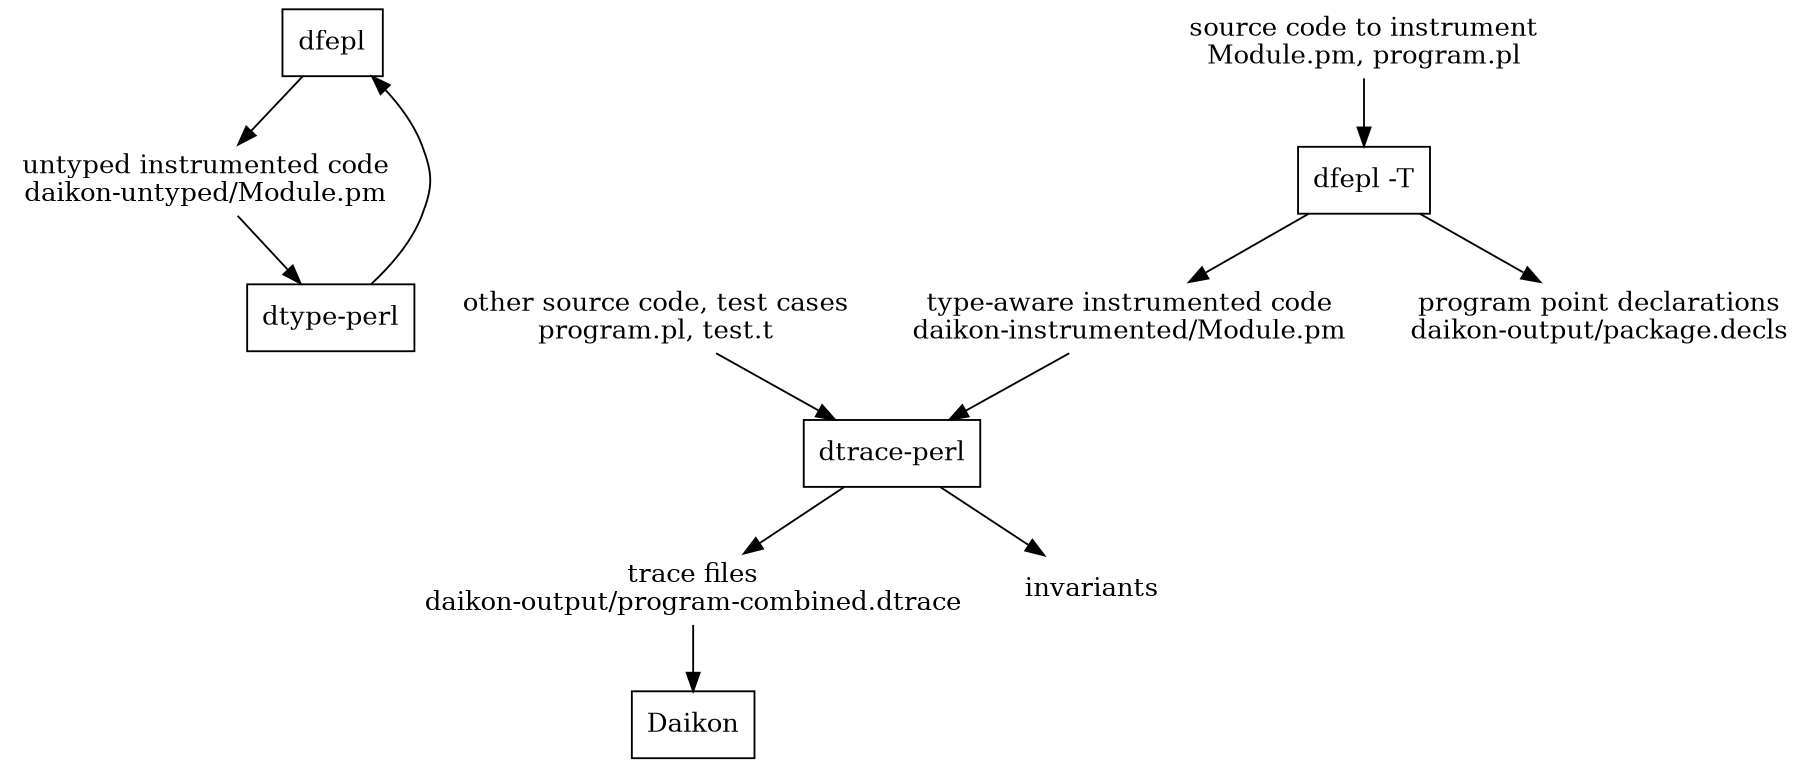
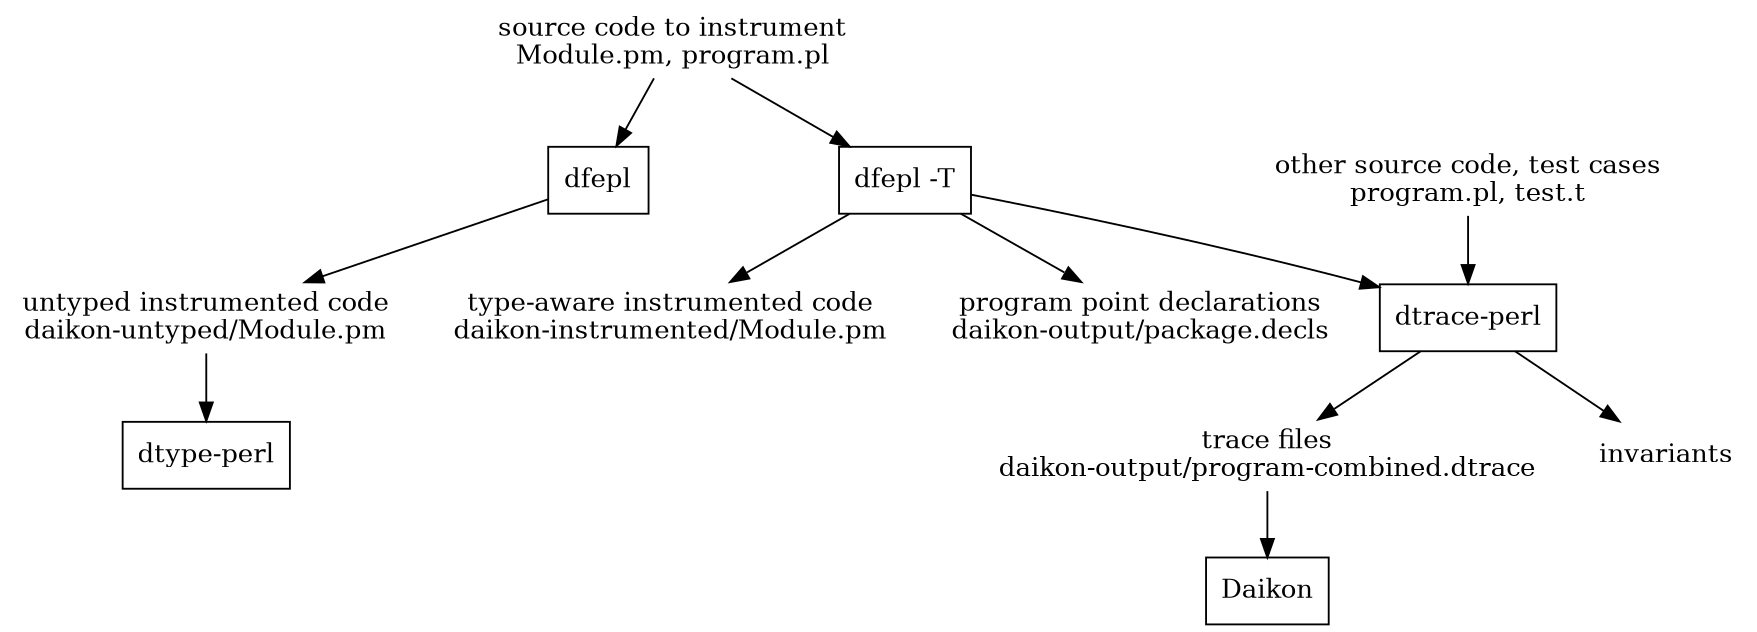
  digraph {
    node [shape=plaintext]
    dfepl [shape=box]
    n2 [label="untyped instrumented code\ndaikon-untyped/Module.pm"]
    "dtype-perl" [shape=box]
    "dfepl -T" [shape=box]
    n5 [label="type-aware instrumented code\ndaikon-instrumented/Module.pm"]
    n6 [label="program point declarations\ndaikon-output/package.decls"]
    "dtrace-perl" [shape=box]
    n8 [label="trace files\ndaikon-output/program-combined.dtrace"]
    invariants
    Daikon [shape=box]
    n11 [label="source code to instrument\nModule.pm, program.pl"]
    n12 [label="other source code, test cases\nprogram.pl, test.t"]
    dfepl -> n2
    n2 -> "dtype-perl"
    "dfepl -T" -> n5
    "dfepl -T" -> n6
-   n5 -> "dtrace-perl"
+   "dfepl -T" -> "dtrace-perl"
    "dtrace-perl" -> n8
    "dtrace-perl" -> invariants
    n8 -> Daikon
-   "dtype-perl" -> dfepl
+   n11 -> dfepl
    n11 -> "dfepl -T"
    n12 -> "dtrace-perl"
  }
